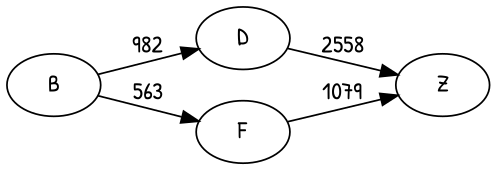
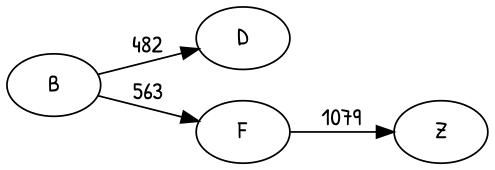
  digraph {
    fontname="Patrick Hand"
    rankdir=LR
    node [fontname="Patrick Hand"]
    edge [fontname="Patrick Hand"]
    B
    D
    F
    Z
-   B -> D [label=982]
+   B -> D [label=482]
    B -> F [label=563]
-   D -> Z [label=2558]
    F -> Z [label=1079]
  }
